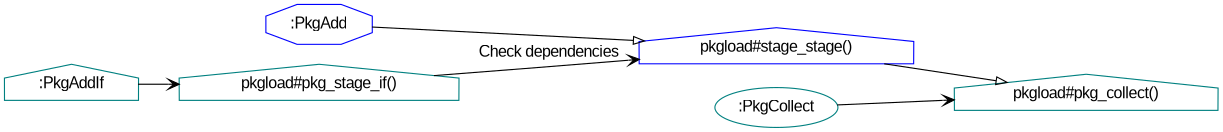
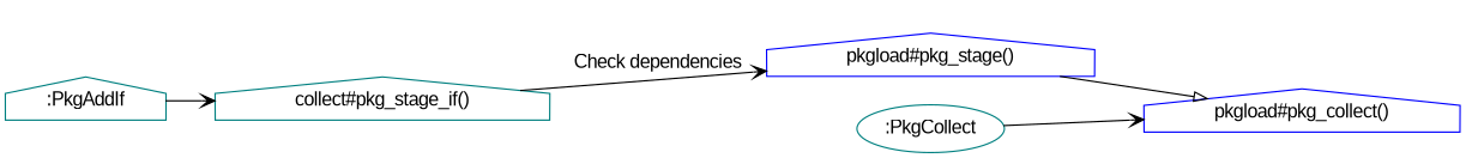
  digraph {
    fontcolor=black
    fontname="Liberation Sans"
    fontsize=14
    rankdir=LR
    node [color=blue fontcolor=black fontname="Liberation Sans" fontsize=14 shape=house style=solid]
    edge [arrowhead=vee fontcolor=black fontname="Liberation Sans" fontsize=14 style=solid]
-   ":PkgAdd" [shape=octagon]
    ":PkgAddIf" [color=teal]
    ":PkgCollect" [color=teal shape=ellipse]
-   "pkgload#pkg_stage_if()" [color=teal]
-   "pkgload#pkg_stage()" [label="pkgload#stage_stage()"]
-   "pkgload#pkg_collect()" [color=teal]
+   "pkgload#pkg_stage_if()" [color=teal label="collect#pkg_stage_if()"]
+   "pkgload#pkg_stage()"
+   "pkgload#pkg_collect()"
    subgraph sub_1 {
      label=Commands
-     ":PkgAdd"
      ":PkgAddIf"
      ":PkgCollect"
    }
    subgraph sub_2 {
      "pkgload#pkg_stage_if()"
    }
-   ":PkgAdd" -> "pkgload#pkg_stage()" [arrowhead=onormal]
    ":PkgAddIf" -> "pkgload#pkg_stage_if()"
    ":PkgCollect" -> "pkgload#pkg_collect()"
    "pkgload#pkg_stage_if()" -> "pkgload#pkg_stage()" [label="Check dependencies"]
    "pkgload#pkg_stage()" -> "pkgload#pkg_collect()" [arrowhead=onormal]
  }
